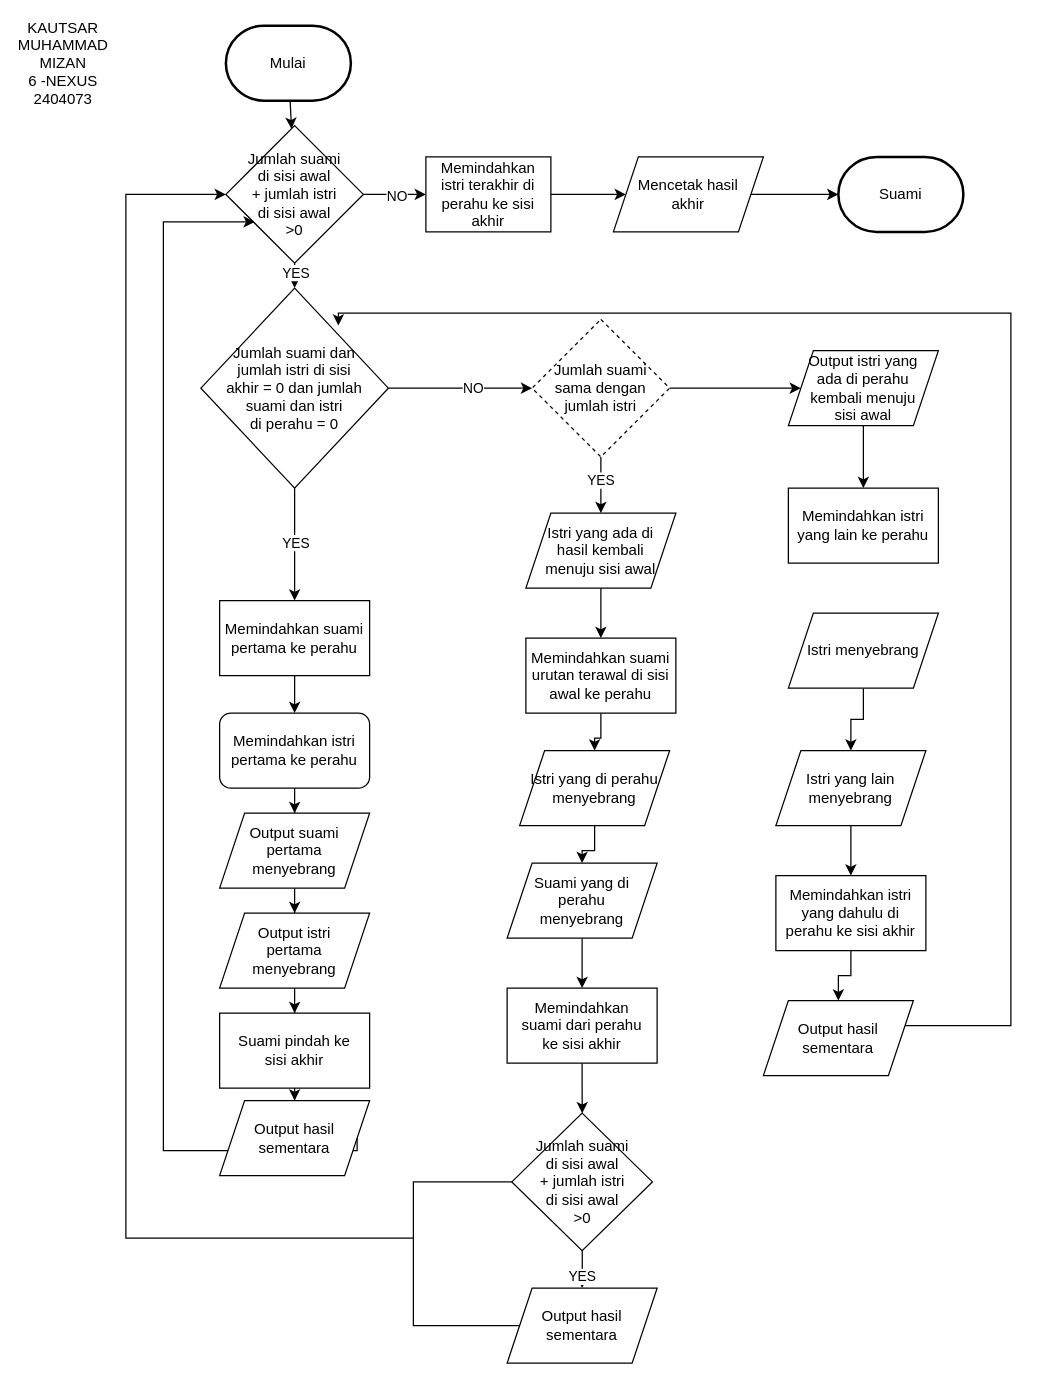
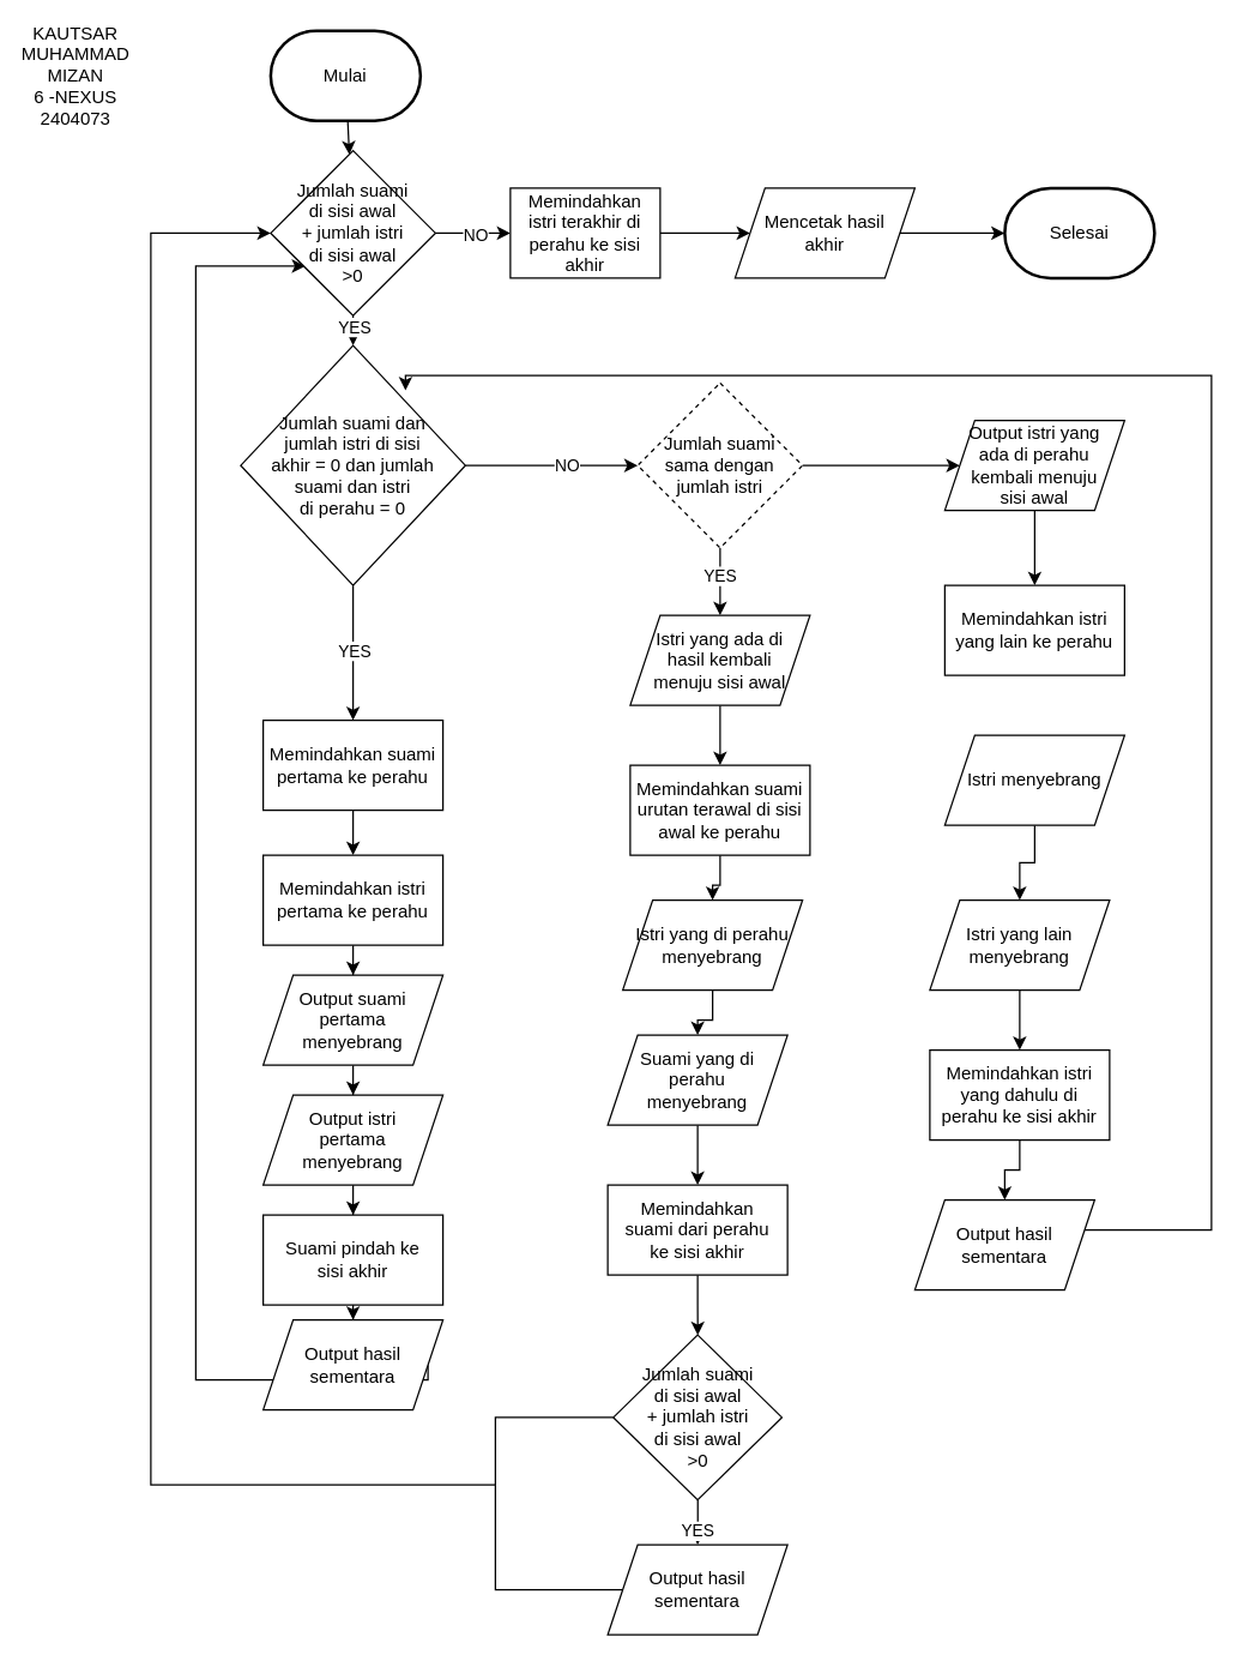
  <mxCell id="0" />
  <mxCell id="1" parent="0" />
  <mxCell id="2" style="edgeStyle=orthogonalEdgeStyle;rounded=0;orthogonalLoop=1;jettySize=auto;html=1;exitX=0;exitY=0.5;exitDx=0;exitDy=0;" edge="1" parent="1" source="48" target="30"><mxGeometry relative="1" as="geometry"><mxPoint x="100" y="150" as="targetPoint" /><Array as="points"><mxPoint x="330" y="945" /><mxPoint x="330" y="990" /><mxPoint x="100" y="990" /><mxPoint x="100" y="155" /></Array></mxGeometry></mxCell>
  <mxCell id="3" value="" style="rounded=0;orthogonalLoop=1;jettySize=auto;html=1;" edge="1" parent="1" source="30" target="10"><mxGeometry relative="1" as="geometry" /></mxCell>
  <mxCell id="4" value="YES" style="edgeLabel;html=1;align=center;verticalAlign=middle;resizable=0;points=[];" vertex="1" connectable="0" parent="3"><mxGeometry x="-0.301" relative="1" as="geometry"><mxPoint as="offset" /></mxGeometry></mxCell>
  <mxCell id="5" value="Mulai" style="strokeWidth=2;html=1;shape=mxgraph.flowchart.terminator;whiteSpace=wrap;" vertex="1" parent="1"><mxGeometry x="180" y="20" width="100" height="60" as="geometry" /></mxCell>
  <mxCell id="6" value="" style="edgeStyle=orthogonalEdgeStyle;rounded=0;orthogonalLoop=1;jettySize=auto;html=1;" edge="1" parent="1" source="10" target="12"><mxGeometry relative="1" as="geometry" /></mxCell>
  <mxCell id="7" value="YES" style="edgeLabel;html=1;align=center;verticalAlign=middle;resizable=0;points=[];" vertex="1" connectable="0" parent="6"><mxGeometry x="-0.051" relative="1" as="geometry"><mxPoint as="offset" /></mxGeometry></mxCell>
  <mxCell id="8" value="" style="edgeStyle=orthogonalEdgeStyle;rounded=0;orthogonalLoop=1;jettySize=auto;html=1;" edge="1" parent="1" source="10" target="24"><mxGeometry relative="1" as="geometry" /></mxCell>
  <mxCell id="9" value="NO" style="edgeLabel;html=1;align=center;verticalAlign=middle;resizable=0;points=[];" vertex="1" connectable="0" parent="8"><mxGeometry x="0.165" y="1" relative="1" as="geometry"><mxPoint as="offset" /></mxGeometry></mxCell>
  <mxCell id="10" value="Jumlah suami dan &lt;br&gt;jumlah istri di sisi &lt;br&gt;akhir = 0 dan jumlah &lt;br&gt;suami dan istri &lt;br&gt;di perahu = 0" style="rhombus;whiteSpace=wrap;html=1;" vertex="1" parent="1"><mxGeometry x="160" y="230" width="150" height="160" as="geometry" /></mxCell>
  <mxCell id="11" value="" style="edgeStyle=orthogonalEdgeStyle;rounded=0;orthogonalLoop=1;jettySize=auto;html=1;" edge="1" parent="1" source="12" target="14"><mxGeometry relative="1" as="geometry" /></mxCell>
  <mxCell id="12" value="Memindahkan suami&lt;br&gt;pertama ke perahu" style="rounded=0;whiteSpace=wrap;html=1;" vertex="1" parent="1"><mxGeometry x="175" y="480" width="120" height="60" as="geometry" /></mxCell>
  <mxCell id="13" value="" style="edgeStyle=orthogonalEdgeStyle;rounded=0;orthogonalLoop=1;jettySize=auto;html=1;" edge="1" parent="1" source="14" target="16"><mxGeometry relative="1" as="geometry" /></mxCell>
- <mxCell id="14" value="Memindahkan istri&lt;br&gt;pertama ke perahu" style="whiteSpace=wrap;html=1;rounded=1;" vertex="1" parent="1"><mxGeometry x="175" y="570" width="120" height="60" as="geometry" /></mxCell>
+ <mxCell id="14" value="Memindahkan istri&lt;br&gt;pertama ke perahu" style="whiteSpace=wrap;html=1;rounded=0;" vertex="1" parent="1"><mxGeometry x="175" y="570" width="120" height="60" as="geometry" /></mxCell>
  <mxCell id="15" value="" style="edgeStyle=orthogonalEdgeStyle;rounded=0;orthogonalLoop=1;jettySize=auto;html=1;" edge="1" parent="1" source="16" target="18"><mxGeometry relative="1" as="geometry" /></mxCell>
  <mxCell id="16" value="Output suami&lt;br&gt;pertama&lt;br&gt;menyebrang" style="shape=parallelogram;perimeter=parallelogramPerimeter;whiteSpace=wrap;html=1;fixedSize=1;rounded=0;" vertex="1" parent="1"><mxGeometry x="175" y="650" width="120" height="60" as="geometry" /></mxCell>
  <mxCell id="17" value="" style="edgeStyle=orthogonalEdgeStyle;rounded=0;orthogonalLoop=1;jettySize=auto;html=1;" edge="1" parent="1" source="45" target="20"><mxGeometry relative="1" as="geometry" /></mxCell>
  <mxCell id="18" value="Output istri&lt;br&gt;pertama&lt;br&gt;menyebrang" style="shape=parallelogram;perimeter=parallelogramPerimeter;whiteSpace=wrap;html=1;fixedSize=1;rounded=0;" vertex="1" parent="1"><mxGeometry x="175" y="730" width="120" height="60" as="geometry" /></mxCell>
  <mxCell id="19" style="edgeStyle=orthogonalEdgeStyle;rounded=0;orthogonalLoop=1;jettySize=auto;html=1;exitX=1;exitY=0.5;exitDx=0;exitDy=0;entryX=0.21;entryY=0.7;entryDx=0;entryDy=0;entryPerimeter=0;" edge="1" parent="1" source="20" target="30"><mxGeometry relative="1" as="geometry"><mxPoint x="160" y="210" as="targetPoint" /><Array as="points"><mxPoint x="285" y="920" /><mxPoint x="130" y="920" /><mxPoint x="130" y="177" /></Array></mxGeometry></mxCell>
  <mxCell id="20" value="Output hasil&lt;br&gt;sementara" style="shape=parallelogram;perimeter=parallelogramPerimeter;whiteSpace=wrap;html=1;fixedSize=1;rounded=0;" vertex="1" parent="1"><mxGeometry x="175" y="880" width="120" height="60" as="geometry" /></mxCell>
  <mxCell id="21" value="" style="edgeStyle=orthogonalEdgeStyle;rounded=0;orthogonalLoop=1;jettySize=auto;html=1;" edge="1" parent="1" source="24" target="26"><mxGeometry relative="1" as="geometry" /></mxCell>
  <mxCell id="22" value="YES" style="edgeLabel;html=1;align=center;verticalAlign=middle;resizable=0;points=[];" vertex="1" connectable="0" parent="21"><mxGeometry x="-0.178" y="-1" relative="1" as="geometry"><mxPoint as="offset" /></mxGeometry></mxCell>
  <mxCell id="23" value="" style="edgeStyle=orthogonalEdgeStyle;rounded=0;orthogonalLoop=1;jettySize=auto;html=1;" edge="1" parent="1" source="24" target="52"><mxGeometry relative="1" as="geometry" /></mxCell>
  <mxCell id="24" value="Jumlah suami&lt;br&gt;sama dengan&lt;br&gt;jumlah istri" style="rhombus;whiteSpace=wrap;html=1;dashed=1;" vertex="1" parent="1"><mxGeometry x="425" y="255" width="110" height="110" as="geometry" /></mxCell>
  <mxCell id="25" value="" style="edgeStyle=orthogonalEdgeStyle;rounded=0;orthogonalLoop=1;jettySize=auto;html=1;" edge="1" parent="1" source="26" target="37"><mxGeometry relative="1" as="geometry" /></mxCell>
  <mxCell id="26" value="Istri yang ada di&lt;br&gt;hasil kembali&lt;br&gt;menuju sisi awal" style="shape=parallelogram;perimeter=parallelogramPerimeter;whiteSpace=wrap;html=1;fixedSize=1;" vertex="1" parent="1"><mxGeometry x="420" y="410" width="120" height="60" as="geometry" /></mxCell>
  <mxCell id="27" value="" style="rounded=0;orthogonalLoop=1;jettySize=auto;html=1;" edge="1" parent="1" source="5" target="30"><mxGeometry relative="1" as="geometry"><mxPoint x="230" y="80" as="sourcePoint" /><mxPoint x="235" y="230" as="targetPoint" /></mxGeometry></mxCell>
  <mxCell id="28" value="" style="edgeStyle=orthogonalEdgeStyle;rounded=0;orthogonalLoop=1;jettySize=auto;html=1;" edge="1" parent="1" source="30" target="32"><mxGeometry relative="1" as="geometry" /></mxCell>
  <mxCell id="29" value="NO" style="edgeLabel;html=1;align=center;verticalAlign=middle;resizable=0;points=[];" vertex="1" connectable="0" parent="28"><mxGeometry x="0.054" y="-1" relative="1" as="geometry"><mxPoint as="offset" /></mxGeometry></mxCell>
  <mxCell id="30" value="Jumlah suami&lt;br&gt;di sisi awal&lt;br&gt;+ jumlah istri&lt;br&gt;di sisi awal&lt;br&gt;&amp;gt;0" style="rhombus;whiteSpace=wrap;html=1;" vertex="1" parent="1"><mxGeometry x="180" y="100" width="110" height="110" as="geometry" /></mxCell>
  <mxCell id="31" value="" style="edgeStyle=orthogonalEdgeStyle;rounded=0;orthogonalLoop=1;jettySize=auto;html=1;" edge="1" parent="1" source="32" target="34"><mxGeometry relative="1" as="geometry" /></mxCell>
  <mxCell id="32" value="Memindahkan&lt;br&gt;istri terakhir di perahu ke sisi akhir" style="rounded=0;whiteSpace=wrap;html=1;" vertex="1" parent="1"><mxGeometry x="340" y="125" width="100" height="60" as="geometry" /></mxCell>
  <mxCell id="33" value="" style="edgeStyle=orthogonalEdgeStyle;rounded=0;orthogonalLoop=1;jettySize=auto;html=1;" edge="1" parent="1" source="34" target="35"><mxGeometry relative="1" as="geometry" /></mxCell>
  <mxCell id="34" value="Mencetak hasil&lt;br&gt;akhir" style="shape=parallelogram;perimeter=parallelogramPerimeter;whiteSpace=wrap;html=1;fixedSize=1;" vertex="1" parent="1"><mxGeometry x="490" y="125" width="120" height="60" as="geometry" /></mxCell>
- <mxCell id="35" value="Suami" style="strokeWidth=2;html=1;shape=mxgraph.flowchart.terminator;whiteSpace=wrap;" vertex="1" parent="1"><mxGeometry x="670" y="125" width="100" height="60" as="geometry" /></mxCell>
+ <mxCell id="35" value="Selesai" style="strokeWidth=2;html=1;shape=mxgraph.flowchart.terminator;whiteSpace=wrap;" vertex="1" parent="1"><mxGeometry x="670" y="125" width="100" height="60" as="geometry" /></mxCell>
  <mxCell id="36" value="" style="edgeStyle=orthogonalEdgeStyle;rounded=0;orthogonalLoop=1;jettySize=auto;html=1;" edge="1" parent="1" source="37" target="39"><mxGeometry relative="1" as="geometry" /></mxCell>
  <mxCell id="37" value="Memindahkan suami&lt;br&gt;urutan terawal di sisi&lt;br&gt;awal ke perahu" style="rounded=0;whiteSpace=wrap;html=1;" vertex="1" parent="1"><mxGeometry x="420" y="510" width="120" height="60" as="geometry" /></mxCell>
  <mxCell id="38" value="" style="edgeStyle=orthogonalEdgeStyle;rounded=0;orthogonalLoop=1;jettySize=auto;html=1;" edge="1" parent="1" source="39" target="41"><mxGeometry relative="1" as="geometry" /></mxCell>
  <mxCell id="39" value="Istri yang di perahu&lt;br&gt;menyebrang" style="shape=parallelogram;perimeter=parallelogramPerimeter;whiteSpace=wrap;html=1;fixedSize=1;" vertex="1" parent="1"><mxGeometry x="415" y="600" width="120" height="60" as="geometry" /></mxCell>
  <mxCell id="40" value="" style="edgeStyle=orthogonalEdgeStyle;rounded=0;orthogonalLoop=1;jettySize=auto;html=1;" edge="1" parent="1" source="41" target="43"><mxGeometry relative="1" as="geometry" /></mxCell>
  <mxCell id="41" value="Suami yang di&lt;div&gt;perahu&lt;br&gt;menyebrang&lt;/div&gt;" style="shape=parallelogram;perimeter=parallelogramPerimeter;whiteSpace=wrap;html=1;fixedSize=1;" vertex="1" parent="1"><mxGeometry x="405" y="690" width="120" height="60" as="geometry" /></mxCell>
  <mxCell id="42" value="" style="edgeStyle=orthogonalEdgeStyle;rounded=0;orthogonalLoop=1;jettySize=auto;html=1;" edge="1" parent="1" source="43" target="48"><mxGeometry relative="1" as="geometry" /></mxCell>
  <mxCell id="43" value="Memindahkan&lt;div&gt;suami dari perahu&lt;br&gt;ke sisi akhir&lt;/div&gt;" style="rounded=0;whiteSpace=wrap;html=1;" vertex="1" parent="1"><mxGeometry x="405" y="790" width="120" height="60" as="geometry" /></mxCell>
  <mxCell id="44" value="" style="edgeStyle=orthogonalEdgeStyle;rounded=0;orthogonalLoop=1;jettySize=auto;html=1;" edge="1" parent="1" source="18" target="45"><mxGeometry relative="1" as="geometry"><mxPoint x="235" y="790" as="sourcePoint" /><mxPoint x="235" y="880" as="targetPoint" /></mxGeometry></mxCell>
  <mxCell id="45" value="Suami pindah ke&lt;div&gt;sisi akhir&lt;/div&gt;" style="rounded=0;whiteSpace=wrap;html=1;" vertex="1" parent="1"><mxGeometry x="175" y="810" width="120" height="60" as="geometry" /></mxCell>
  <mxCell id="46" value="" style="edgeStyle=orthogonalEdgeStyle;rounded=0;orthogonalLoop=1;jettySize=auto;html=1;" edge="1" parent="1" source="48" target="49"><mxGeometry relative="1" as="geometry" /></mxCell>
  <mxCell id="47" value="YES" style="edgeLabel;html=1;align=center;verticalAlign=middle;resizable=0;points=[];" vertex="1" connectable="0" parent="46"><mxGeometry x="0.449" y="-1" relative="1" as="geometry"><mxPoint y="-1" as="offset" /></mxGeometry></mxCell>
  <mxCell id="48" value="Jumlah suami&lt;br&gt;di sisi awal&lt;br&gt;+ jumlah istri&lt;br&gt;di sisi awal&lt;br&gt;&amp;gt;0" style="rhombus;whiteSpace=wrap;html=1;" vertex="1" parent="1"><mxGeometry x="408.75" y="890" width="112.5" height="110" as="geometry" /></mxCell>
  <mxCell id="49" value="Output hasil&lt;br&gt;sementara" style="shape=parallelogram;perimeter=parallelogramPerimeter;whiteSpace=wrap;html=1;fixedSize=1;" vertex="1" parent="1"><mxGeometry x="405" y="1030" width="120" height="60" as="geometry" /></mxCell>
  <mxCell id="50" value="" style="endArrow=none;html=1;rounded=0;" edge="1" parent="1" target="49"><mxGeometry width="50" height="50" relative="1" as="geometry"><mxPoint x="330" y="1060" as="sourcePoint" /><mxPoint x="380" y="1020" as="targetPoint" /><Array as="points"><mxPoint x="330" y="990" /><mxPoint x="330" y="1060" /></Array></mxGeometry></mxCell>
  <mxCell id="51" value="" style="edgeStyle=orthogonalEdgeStyle;rounded=0;orthogonalLoop=1;jettySize=auto;html=1;" edge="1" parent="1" source="52" target="53"><mxGeometry relative="1" as="geometry" /></mxCell>
  <mxCell id="52" value="Output istri yang&lt;br&gt;ada di perahu&lt;br&gt;kembali menuju&lt;br&gt;sisi awal" style="shape=parallelogram;perimeter=parallelogramPerimeter;whiteSpace=wrap;html=1;fixedSize=1;" vertex="1" parent="1"><mxGeometry x="630" y="280" width="120" height="60" as="geometry" /></mxCell>
  <mxCell id="53" value="Memindahkan istri yang lain ke perahu" style="rounded=0;whiteSpace=wrap;html=1;" vertex="1" parent="1"><mxGeometry x="630" y="390" width="120" height="60" as="geometry" /></mxCell>
  <mxCell id="54" value="" style="edgeStyle=orthogonalEdgeStyle;rounded=0;orthogonalLoop=1;jettySize=auto;html=1;" edge="1" parent="1" source="55" target="57"><mxGeometry relative="1" as="geometry" /></mxCell>
  <mxCell id="55" value="Istri menyebrang" style="shape=parallelogram;perimeter=parallelogramPerimeter;whiteSpace=wrap;html=1;fixedSize=1;" vertex="1" parent="1"><mxGeometry x="630" y="490" width="120" height="60" as="geometry" /></mxCell>
  <mxCell id="56" value="" style="edgeStyle=orthogonalEdgeStyle;rounded=0;orthogonalLoop=1;jettySize=auto;html=1;" edge="1" parent="1" source="57" target="59"><mxGeometry relative="1" as="geometry" /></mxCell>
  <mxCell id="57" value="Istri yang lain&lt;br&gt;menyebrang" style="shape=parallelogram;perimeter=parallelogramPerimeter;whiteSpace=wrap;html=1;fixedSize=1;" vertex="1" parent="1"><mxGeometry x="620" y="600" width="120" height="60" as="geometry" /></mxCell>
  <mxCell id="58" value="" style="edgeStyle=orthogonalEdgeStyle;rounded=0;orthogonalLoop=1;jettySize=auto;html=1;" edge="1" parent="1" source="59" target="61"><mxGeometry relative="1" as="geometry" /></mxCell>
  <mxCell id="59" value="Memindahkan istri&lt;br&gt;yang dahulu di perahu ke sisi akhir" style="rounded=0;whiteSpace=wrap;html=1;" vertex="1" parent="1"><mxGeometry x="620" y="700" width="120" height="60" as="geometry" /></mxCell>
  <mxCell id="60" style="edgeStyle=orthogonalEdgeStyle;rounded=0;orthogonalLoop=1;jettySize=auto;html=1;exitX=1;exitY=0.5;exitDx=0;exitDy=0;entryX=1;entryY=0;entryDx=0;entryDy=0;" edge="1" parent="1"><mxGeometry relative="1" as="geometry"><mxPoint x="270" y="260" as="targetPoint" /><mxPoint x="717.5" y="820" as="sourcePoint" /><Array as="points"><mxPoint x="808" y="820" /><mxPoint x="808" y="250" /><mxPoint x="270" y="250" /></Array></mxGeometry></mxCell>
  <mxCell id="61" value="Output hasil&lt;br&gt;sementara" style="shape=parallelogram;perimeter=parallelogramPerimeter;whiteSpace=wrap;html=1;fixedSize=1;" vertex="1" parent="1"><mxGeometry x="610" y="800" width="120" height="60" as="geometry" /></mxCell>
  <mxCell id="62" value="KAUTSAR MUHAMMAD MIZAN&lt;br&gt;6 -NEXUS&lt;br&gt;2404073" style="text;html=1;align=center;verticalAlign=middle;whiteSpace=wrap;rounded=0;" vertex="1" parent="1"><mxGeometry x="20" y="35" width="60" height="30" as="geometry" /></mxCell>
